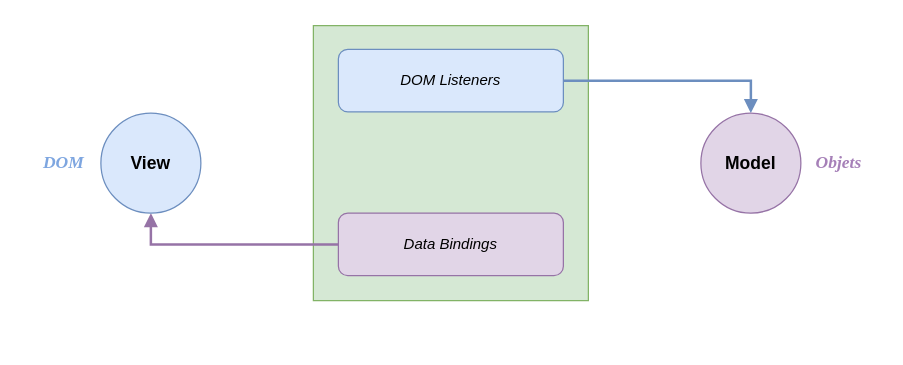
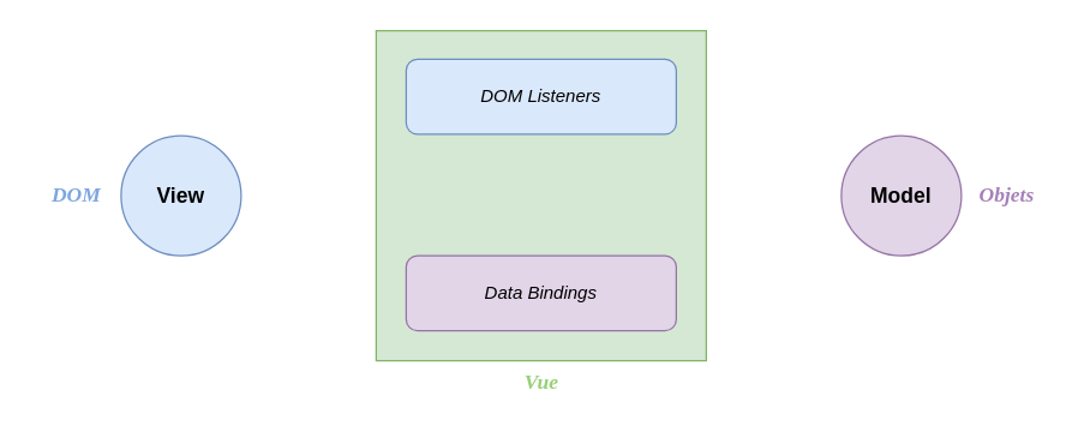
  <mxCell id="0" />
  <mxCell id="1" parent="0" />
  <mxCell id="2" value="" style="whiteSpace=wrap;html=1;aspect=fixed;fillColor=#d5e8d4;strokeColor=#82b366;" vertex="1" parent="1"><mxGeometry x="250" y="20" width="220" height="220" as="geometry" /></mxCell>
- <mxCell id="3" style="edgeStyle=orthogonalEdgeStyle;rounded=0;orthogonalLoop=1;jettySize=auto;html=1;entryX=0.5;entryY=0;entryDx=0;entryDy=0;strokeWidth=2;endArrow=block;endFill=1;fillColor=#dae8fc;strokeColor=#6c8ebf;exitX=1;exitY=0.5;exitDx=0;exitDy=0;" edge="1" parent="1" source="4" target="7"><mxGeometry relative="1" as="geometry"><Array as="points"><mxPoint x="600" y="64" /></Array></mxGeometry></mxCell>
  <mxCell id="4" value="&lt;i&gt;DOM Listeners&lt;/i&gt;" style="rounded=1;whiteSpace=wrap;html=1;fillColor=#dae8fc;strokeColor=#6c8ebf;" vertex="1" parent="1"><mxGeometry x="270" y="39" width="180" height="50" as="geometry" /></mxCell>
- <mxCell id="5" style="edgeStyle=orthogonalEdgeStyle;rounded=0;orthogonalLoop=1;jettySize=auto;html=1;entryX=0.5;entryY=1;entryDx=0;entryDy=0;strokeWidth=2;endArrow=block;endFill=1;fillColor=#e1d5e7;strokeColor=#9673a6;" edge="1" parent="1" source="6" target="8"><mxGeometry relative="1" as="geometry"><Array as="points"><mxPoint x="120" y="195" /></Array></mxGeometry></mxCell>
  <mxCell id="6" value="&lt;i&gt;Data Bindings&lt;/i&gt;" style="rounded=1;whiteSpace=wrap;html=1;fillColor=#e1d5e7;strokeColor=#9673a6;" vertex="1" parent="1"><mxGeometry x="270" y="170" width="180" height="50" as="geometry" /></mxCell>
  <mxCell id="7" value="&lt;b&gt;&lt;font style=&quot;font-size: 14px;&quot;&gt;Model&lt;/font&gt;&lt;/b&gt;" style="ellipse;whiteSpace=wrap;html=1;aspect=fixed;fillColor=#e1d5e7;strokeColor=#9673a6;" vertex="1" parent="1"><mxGeometry x="560" y="90" width="80" height="80" as="geometry" /></mxCell>
  <mxCell id="8" value="&lt;b&gt;&lt;font style=&quot;font-size: 14px;&quot;&gt;View&lt;/font&gt;&lt;/b&gt;" style="ellipse;whiteSpace=wrap;html=1;aspect=fixed;fillColor=#dae8fc;strokeColor=#6c8ebf;" vertex="1" parent="1"><mxGeometry x="80" y="90" width="80" height="80" as="geometry" /></mxCell>
+ <mxCell id="9" value="&lt;font style=&quot;font-size: 14px;&quot;&gt;&lt;i style=&quot;&quot;&gt;&lt;b style=&quot;&quot;&gt;Vue&lt;/b&gt;&lt;/i&gt;&lt;/font&gt;" style="text;html=1;strokeColor=none;fillColor=none;align=center;verticalAlign=middle;rounded=0;fontFamily=Comic Sans MS;fontColor=#97D077;" vertex="1" parent="1"><mxGeometry x="330" y="240" width="60" height="30" as="geometry" /></mxCell>
  <mxCell id="10" value="&lt;i&gt;&lt;b&gt;&lt;font style=&quot;font-size: 14px;&quot;&gt;Objets&lt;/font&gt;&lt;/b&gt;&lt;/i&gt;" style="text;html=1;strokeColor=none;fillColor=none;align=center;verticalAlign=middle;rounded=0;fontFamily=Comic Sans MS;fontColor=#A680B8;" vertex="1" parent="1"><mxGeometry x="640" y="115" width="60" height="30" as="geometry" /></mxCell>
  <mxCell id="11" value="&lt;font style=&quot;font-size: 14px;&quot;&gt;&lt;i style=&quot;&quot;&gt;&lt;b style=&quot;&quot;&gt;DOM&lt;/b&gt;&lt;/i&gt;&lt;/font&gt;" style="text;html=1;strokeColor=none;fillColor=none;align=center;verticalAlign=middle;rounded=0;fontFamily=Comic Sans MS;fontColor=#7EA6E0;" vertex="1" parent="1"><mxGeometry x="20" y="115" width="60" height="30" as="geometry" /></mxCell>
